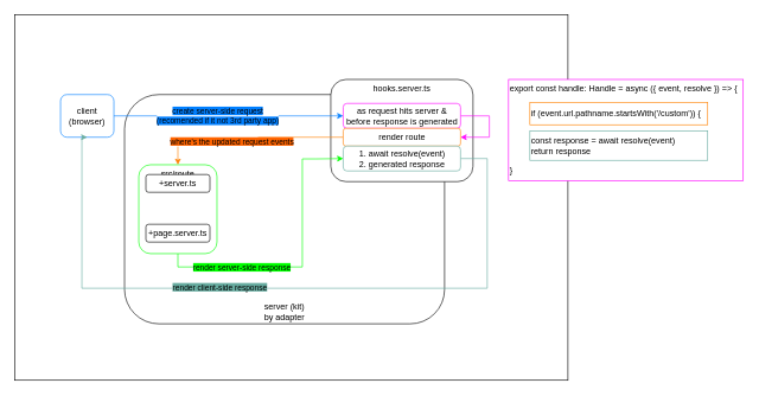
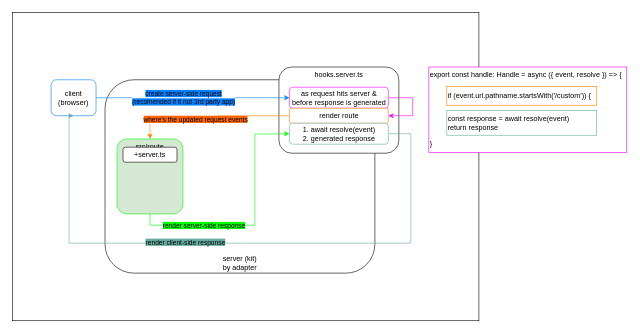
  <mxCell id="0" />
  <mxCell id="1" parent="0" />
  <mxCell id="2" value="" style="rounded=0;whiteSpace=wrap;html=1;strokeColor=#000000;" vertex="1" parent="1"><mxGeometry x="20" y="20.62" width="777.5" height="513.75" as="geometry" /></mxCell>
  <mxCell id="3" value="server (kit)&lt;br style=&quot;border-color: var(--border-color);&quot;&gt;by adapter" style="rounded=1;whiteSpace=wrap;html=1;verticalAlign=bottom;" parent="1" vertex="1"><mxGeometry x="174" y="132.5" width="450" height="322.5" as="geometry" /></mxCell>
  <mxCell id="4" value="hooks.server.ts" style="rounded=1;whiteSpace=wrap;html=1;align=center;verticalAlign=top;" parent="1" vertex="1"><mxGeometry x="464" y="111.25" width="200" height="143.75" as="geometry" /></mxCell>
  <mxCell id="5" style="edgeStyle=orthogonalEdgeStyle;rounded=0;orthogonalLoop=1;jettySize=auto;html=1;exitX=1;exitY=0.5;exitDx=0;exitDy=0;strokeColor=#007FFF;" parent="1" source="7" target="14" edge="1"><mxGeometry relative="1" as="geometry"><Array as="points" /></mxGeometry></mxCell>
  <mxCell id="6" value="&lt;span style=&quot;background-color: rgb(0, 127, 255);&quot;&gt;create server-side request&lt;br&gt;(recomended if it not 3rd party app)&lt;/span&gt;" style="edgeLabel;html=1;align=center;verticalAlign=middle;resizable=0;points=[];strokeColor=#007FFF;" parent="5" vertex="1" connectable="0"><mxGeometry x="-0.374" relative="1" as="geometry"><mxPoint x="44" as="offset" /></mxGeometry></mxCell>
  <mxCell id="7" value="client&lt;br&gt;(browser)" style="rounded=1;whiteSpace=wrap;html=1;strokeColor=#007FFF;" parent="1" vertex="1"><mxGeometry x="84" y="132.5" width="75" height="60" as="geometry" /></mxCell>
  <mxCell id="8" style="edgeStyle=orthogonalEdgeStyle;rounded=0;orthogonalLoop=1;jettySize=auto;html=1;exitX=0.5;exitY=1;exitDx=0;exitDy=0;strokeColor=#00FF00;entryX=0;entryY=0.5;entryDx=0;entryDy=0;" parent="1" source="10" target="20" edge="1"><mxGeometry relative="1" as="geometry"><mxPoint x="401.5" y="233.75" as="targetPoint" /><mxPoint x="231.5" y="362.5" as="sourcePoint" /><Array as="points"><mxPoint x="249" y="375" /><mxPoint x="424" y="375" /><mxPoint x="424" y="223" /><mxPoint x="444" y="223" /></Array></mxGeometry></mxCell>
  <mxCell id="9" value="&lt;span style=&quot;background-color: rgb(0, 255, 0);&quot;&gt;render server-side response&lt;/span&gt;" style="edgeLabel;html=1;align=center;verticalAlign=middle;resizable=0;points=[];strokeColor=#00FF00;" parent="8" vertex="1" connectable="0"><mxGeometry x="-0.59" y="-2" relative="1" as="geometry"><mxPoint x="25" y="-2" as="offset" /></mxGeometry></mxCell>
- <mxCell id="10" value="src/route" style="rounded=1;whiteSpace=wrap;html=1;verticalAlign=top;strokeColor=#00FF00;" parent="1" vertex="1"><mxGeometry x="194" y="231.25" width="110" height="125" as="geometry" /></mxCell>
+ <mxCell id="10" value="src/route" style="rounded=1;whiteSpace=wrap;html=1;verticalAlign=top;strokeColor=#00FF00;fillColor=#d5e8d4;" parent="1" vertex="1"><mxGeometry x="194" y="231.25" width="110" height="125" as="geometry" /></mxCell>
  <mxCell id="11" value="+server.ts" style="rounded=1;whiteSpace=wrap;html=1;" parent="1" vertex="1"><mxGeometry x="204" y="245" width="90" height="25" as="geometry" /></mxCell>
- <mxCell id="12" value="+page.server.ts" style="rounded=1;whiteSpace=wrap;html=1;" parent="1" vertex="1"><mxGeometry x="204" y="315" width="90" height="25" as="geometry" /></mxCell>
  <mxCell id="13" style="edgeStyle=orthogonalEdgeStyle;rounded=0;orthogonalLoop=1;jettySize=auto;html=1;exitX=1;exitY=0.5;exitDx=0;exitDy=0;strokeColor=#FF00FF;entryX=1;entryY=0.5;entryDx=0;entryDy=0;" parent="1" source="14" target="17" edge="1"><mxGeometry relative="1" as="geometry"><mxPoint x="676.5" y="192.5" as="targetPoint" /><Array as="points"><mxPoint x="687" y="163" /><mxPoint x="687" y="193" /><mxPoint x="647" y="193" /></Array><mxPoint x="676.5" y="157.5" as="sourcePoint" /></mxGeometry></mxCell>
  <mxCell id="14" value="&lt;p style=&quot;line-height: 120%;&quot;&gt;&lt;font style=&quot;font-size: 12px;&quot;&gt;as request hits server &amp;amp; before response is generated&lt;/font&gt;&lt;/p&gt;" style="rounded=1;whiteSpace=wrap;html=1;strokeColor=#FF00FF;" parent="1" vertex="1"><mxGeometry x="481.5" y="145" width="165" height="35" as="geometry" /></mxCell>
  <mxCell id="15" style="edgeStyle=orthogonalEdgeStyle;rounded=0;orthogonalLoop=1;jettySize=auto;html=1;exitX=0;exitY=0.5;exitDx=0;exitDy=0;entryX=0.5;entryY=0;entryDx=0;entryDy=0;strokeColor=#FF8000;" parent="1" source="17" target="10" edge="1"><mxGeometry relative="1" as="geometry"><Array as="points"><mxPoint x="362" y="198" /><mxPoint x="249" y="198" /></Array></mxGeometry></mxCell>
  <mxCell id="16" value="&lt;span style=&quot;background-color: rgb(255, 100, 0);&quot;&gt;where's the updated request events&lt;/span&gt;" style="edgeLabel;html=1;align=center;verticalAlign=middle;resizable=0;points=[];fillColor=#FF8000;strokeColor=#FF8000;" parent="15" vertex="1" connectable="0"><mxGeometry x="0.113" y="1" relative="1" as="geometry"><mxPoint x="-12" y="-1" as="offset" /></mxGeometry></mxCell>
  <mxCell id="17" value="&lt;p style=&quot;line-height: 120%;&quot;&gt;&lt;font style=&quot;font-size: 12px;&quot;&gt;render route&lt;/font&gt;&lt;/p&gt;" style="rounded=1;whiteSpace=wrap;html=1;strokeColor=#FF8000;" parent="1" vertex="1"><mxGeometry x="481.5" y="180" width="165" height="25" as="geometry" /></mxCell>
  <mxCell id="18" style="edgeStyle=orthogonalEdgeStyle;rounded=0;orthogonalLoop=1;jettySize=auto;html=1;exitX=1;exitY=0.5;exitDx=0;exitDy=0;entryX=0.5;entryY=1;entryDx=0;entryDy=0;strokeColor=#67AB9F;" parent="1" source="20" target="7" edge="1"><mxGeometry relative="1" as="geometry"><Array as="points"><mxPoint x="684" y="223" /><mxPoint x="684" y="405" /><mxPoint x="114" y="405" /></Array></mxGeometry></mxCell>
  <mxCell id="19" value="&lt;span style=&quot;background-color: rgb(103, 171, 159);&quot;&gt;render client-side response&lt;/span&gt;" style="edgeLabel;html=1;align=center;verticalAlign=middle;resizable=0;points=[];" parent="18" vertex="1" connectable="0"><mxGeometry x="0.151" y="-2" relative="1" as="geometry"><mxPoint x="-16" as="offset" /></mxGeometry></mxCell>
  <mxCell id="20" value="1. await resolve(event)&lt;br&gt;&lt;span style=&quot;background-color: initial;&quot;&gt;2. generated response&lt;/span&gt;" style="rounded=1;whiteSpace=wrap;html=1;strokeColor=#67AB9F;" parent="1" vertex="1"><mxGeometry x="481.5" y="205" width="165" height="35" as="geometry" /></mxCell>
  <mxCell id="21" value="export const handle: Handle = async ({ event, resolve }) =&amp;gt; {&lt;br&gt;&lt;br&gt;&lt;br&gt;&lt;br&gt;&lt;br&gt;&lt;br&gt;&lt;br&gt;&lt;br&gt;}" style="rounded=0;whiteSpace=wrap;html=1;align=left;verticalAlign=top;strokeColor=#FF00FF;" vertex="1" parent="1"><mxGeometry x="714" y="111.25" width="330" height="142.5" as="geometry" /></mxCell>
  <mxCell id="22" value="if (event.url.pathname.startsWith('/custom')) {" style="rounded=0;whiteSpace=wrap;html=1;strokeColor=#FF8000;align=left;" vertex="1" parent="1"><mxGeometry x="744" y="143.75" width="250" height="31.25" as="geometry" /></mxCell>
  <mxCell id="23" value="const response = await resolve(event)&lt;br&gt;return response" style="rounded=0;whiteSpace=wrap;html=1;strokeColor=#67AB9F;align=left;" vertex="1" parent="1"><mxGeometry x="744" y="183.75" width="250" height="41.25" as="geometry" /></mxCell>
